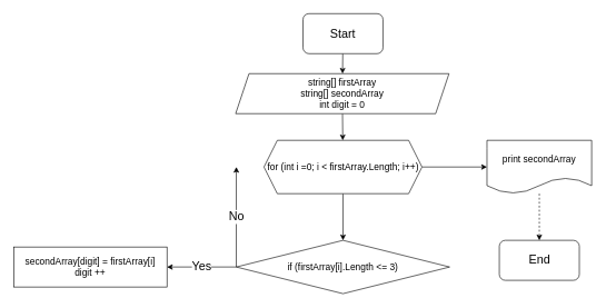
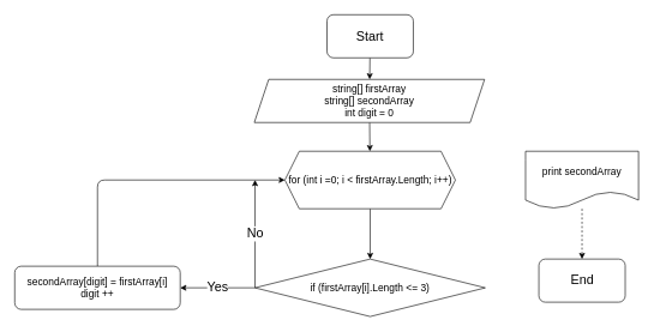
  <mxCell id="0" />
  <mxCell id="1" parent="0" />
  <mxCell id="2" value="" style="edgeStyle=none;html=1;" edge="1" parent="1" source="3" target="6"><mxGeometry relative="1" as="geometry" /></mxCell>
  <mxCell id="3" value="&lt;font style=&quot;font-size: 18px&quot;&gt;Start&lt;/font&gt;" style="rounded=1;whiteSpace=wrap;html=1;" vertex="1" parent="1"><mxGeometry x="454" width="120" height="60" as="geometry" y="20" /></mxCell>
  <mxCell id="4" value="&lt;font style=&quot;font-size: 18px&quot;&gt;End&lt;/font&gt;" style="rounded=1;whiteSpace=wrap;html=1;" vertex="1" parent="1"><mxGeometry x="748.5" y="360" width="120" height="60" as="geometry" /></mxCell>
  <mxCell id="5" value="" style="edgeStyle=none;html=1;" edge="1" parent="1" source="6" target="9"><mxGeometry relative="1" as="geometry" /></mxCell>
  <mxCell id="6" value="&lt;font style=&quot;font-size: 14px&quot;&gt;string[] firstArray&lt;br&gt;string[] secondArray&lt;br&gt;int digit = 0&lt;/font&gt;" style="shape=parallelogram;perimeter=parallelogramPerimeter;whiteSpace=wrap;html=1;fixedSize=1;" vertex="1" parent="1"><mxGeometry x="353" y="110" width="320" height="60" as="geometry" /></mxCell>
  <mxCell id="7" value="" style="edgeStyle=none;html=1;" edge="1" parent="1" source="9" target="12"><mxGeometry relative="1" as="geometry" /></mxCell>
- <mxCell id="8" value="" style="edgeStyle=none;html=1;fontSize=14;" edge="1" parent="1" source="9" target="16"><mxGeometry relative="1" as="geometry" /></mxCell>
  <mxCell id="9" value="&lt;font style=&quot;font-size: 14px&quot;&gt;for (int i =0; i &amp;lt; firstArray.Length; i++)&lt;/font&gt;" style="shape=hexagon;perimeter=hexagonPerimeter2;whiteSpace=wrap;html=1;fixedSize=1;" vertex="1" parent="1"><mxGeometry x="395.5" y="210" width="237" height="80" as="geometry" /></mxCell>
  <mxCell id="10" value="Yes" style="edgeStyle=none;html=1;fontSize=18;" edge="1" parent="1" source="12" target="14"><mxGeometry relative="1" as="geometry" /></mxCell>
  <mxCell id="11" value="No" style="edgeStyle=none;html=1;fontSize=18;exitX=0;exitY=0.5;exitDx=0;exitDy=0;" edge="1" parent="1" source="12"><mxGeometry relative="1" as="geometry"><mxPoint x="354" y="250" as="targetPoint" /></mxGeometry></mxCell>
  <mxCell id="12" value="&lt;font style=&quot;font-size: 14px&quot;&gt;if (firstArray[i].Length &amp;lt;= 3)&lt;/font&gt;" style="rhombus;whiteSpace=wrap;html=1;" vertex="1" parent="1"><mxGeometry x="354" y="360" width="320" height="80" as="geometry" /></mxCell>
- <mxCell id="14" value="&lt;font style=&quot;font-size: 14px&quot;&gt;secondArray[digit] = firstArray[i]&lt;br&gt;digit ++&lt;/font&gt;" style="whiteSpace=wrap;html=1;" vertex="1" parent="1"><mxGeometry x="20" y="370" width="230" height="60" as="geometry" /></mxCell>
+ <mxCell id="13" style="edgeStyle=none;html=1;entryX=0;entryY=0.5;entryDx=0;entryDy=0;fontSize=18;" edge="1" parent="1" source="14" target="9"><mxGeometry relative="1" as="geometry"><Array as="points"><mxPoint x="135" y="250" /></Array></mxGeometry></mxCell>
+ <mxCell id="14" value="&lt;font style=&quot;font-size: 14px&quot;&gt;secondArray[digit] = firstArray[i]&lt;br&gt;digit ++&lt;/font&gt;" style="whiteSpace=wrap;html=1;rounded=1;" vertex="1" parent="1"><mxGeometry x="20" y="370" width="230" height="60" as="geometry" /></mxCell>
  <mxCell id="15" value="" style="edgeStyle=none;html=1;fontSize=18;dashed=1;" edge="1" parent="1" source="16" target="4"><mxGeometry relative="1" as="geometry" /></mxCell>
  <mxCell id="16" value="&lt;font style=&quot;font-size: 14px&quot;&gt;print secondArray&lt;/font&gt;" style="shape=document;whiteSpace=wrap;html=1;boundedLbl=1;" vertex="1" parent="1"><mxGeometry x="730" y="210" width="157" height="80" as="geometry" /></mxCell>
